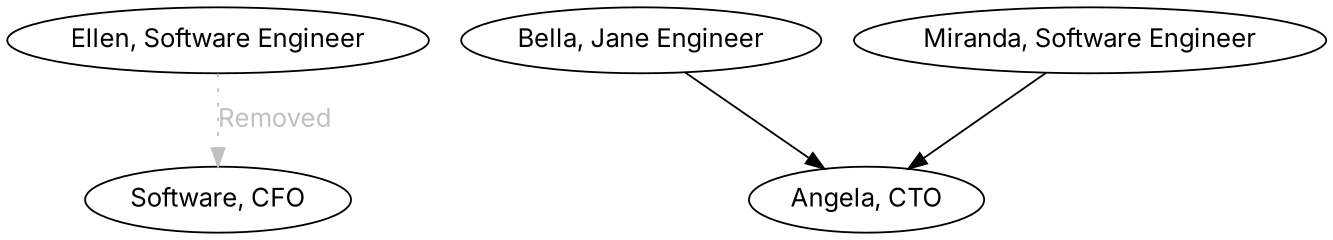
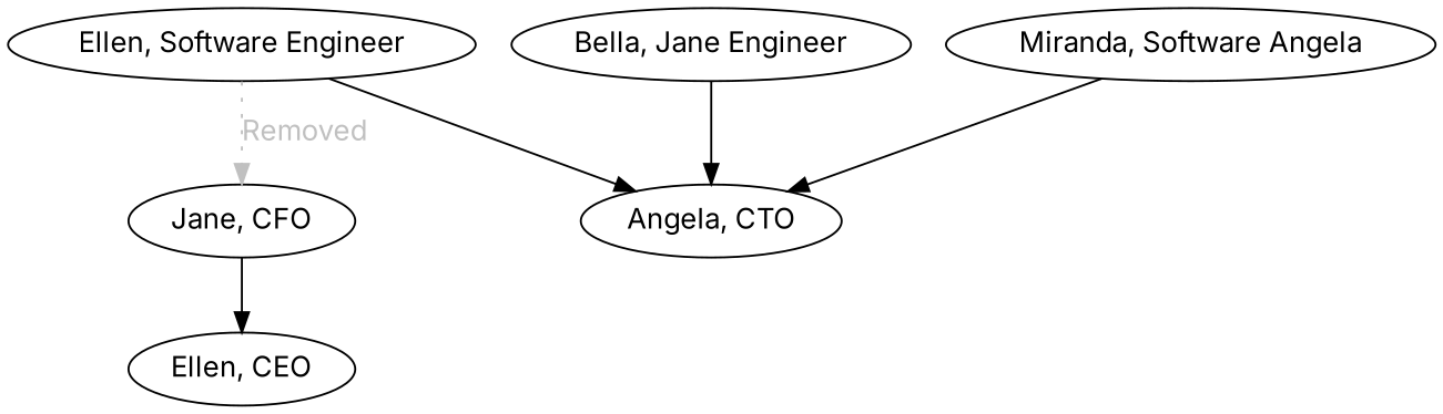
  digraph {
    fontname=Inter
    node [fontname=Inter]
    edge [fontname=Inter]
-   n2 [label="Software, CFO"]
+   n1 [label="Ellen, CEO"]
+   n2 [label="Jane, CFO"]
    n3 [label="Angela, CTO"]
    n4 [label="Bella, Jane Engineer"]
-   n5 [label="Miranda, Software Engineer"]
+   n5 [label="Miranda, Software Angela"]
    n6 [label="Ellen, Software Engineer"]
+   n2 -> n1
    n4 -> n3
    n5 -> n3
    n6 -> n2 [color=gray fontcolor=grey label=Removed style=dotted]
+   n6 -> n3
  }
